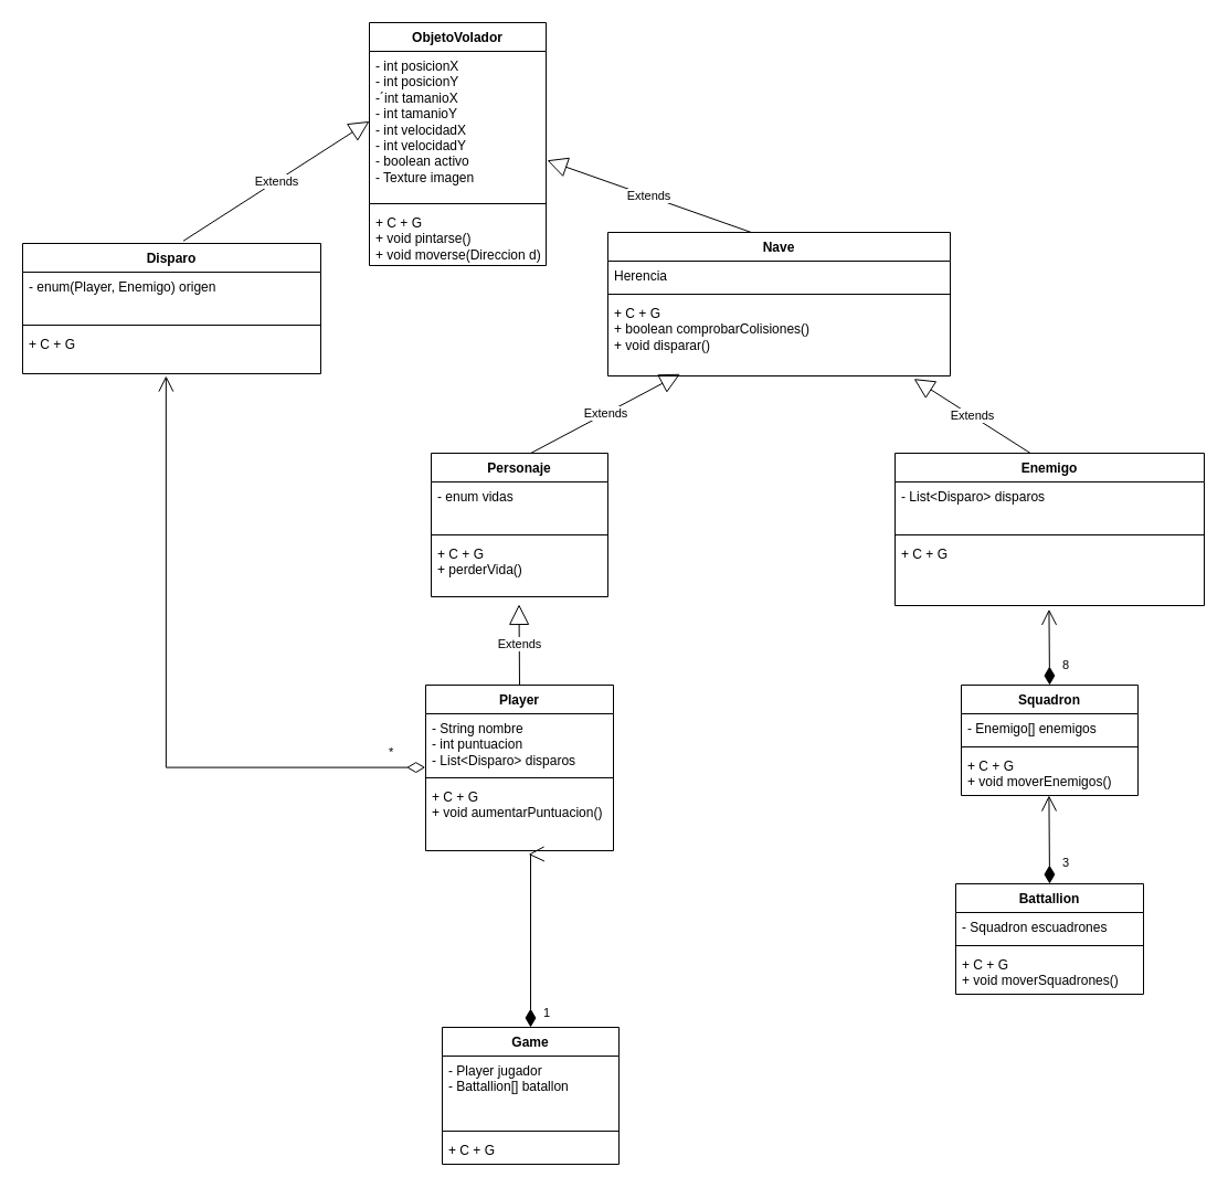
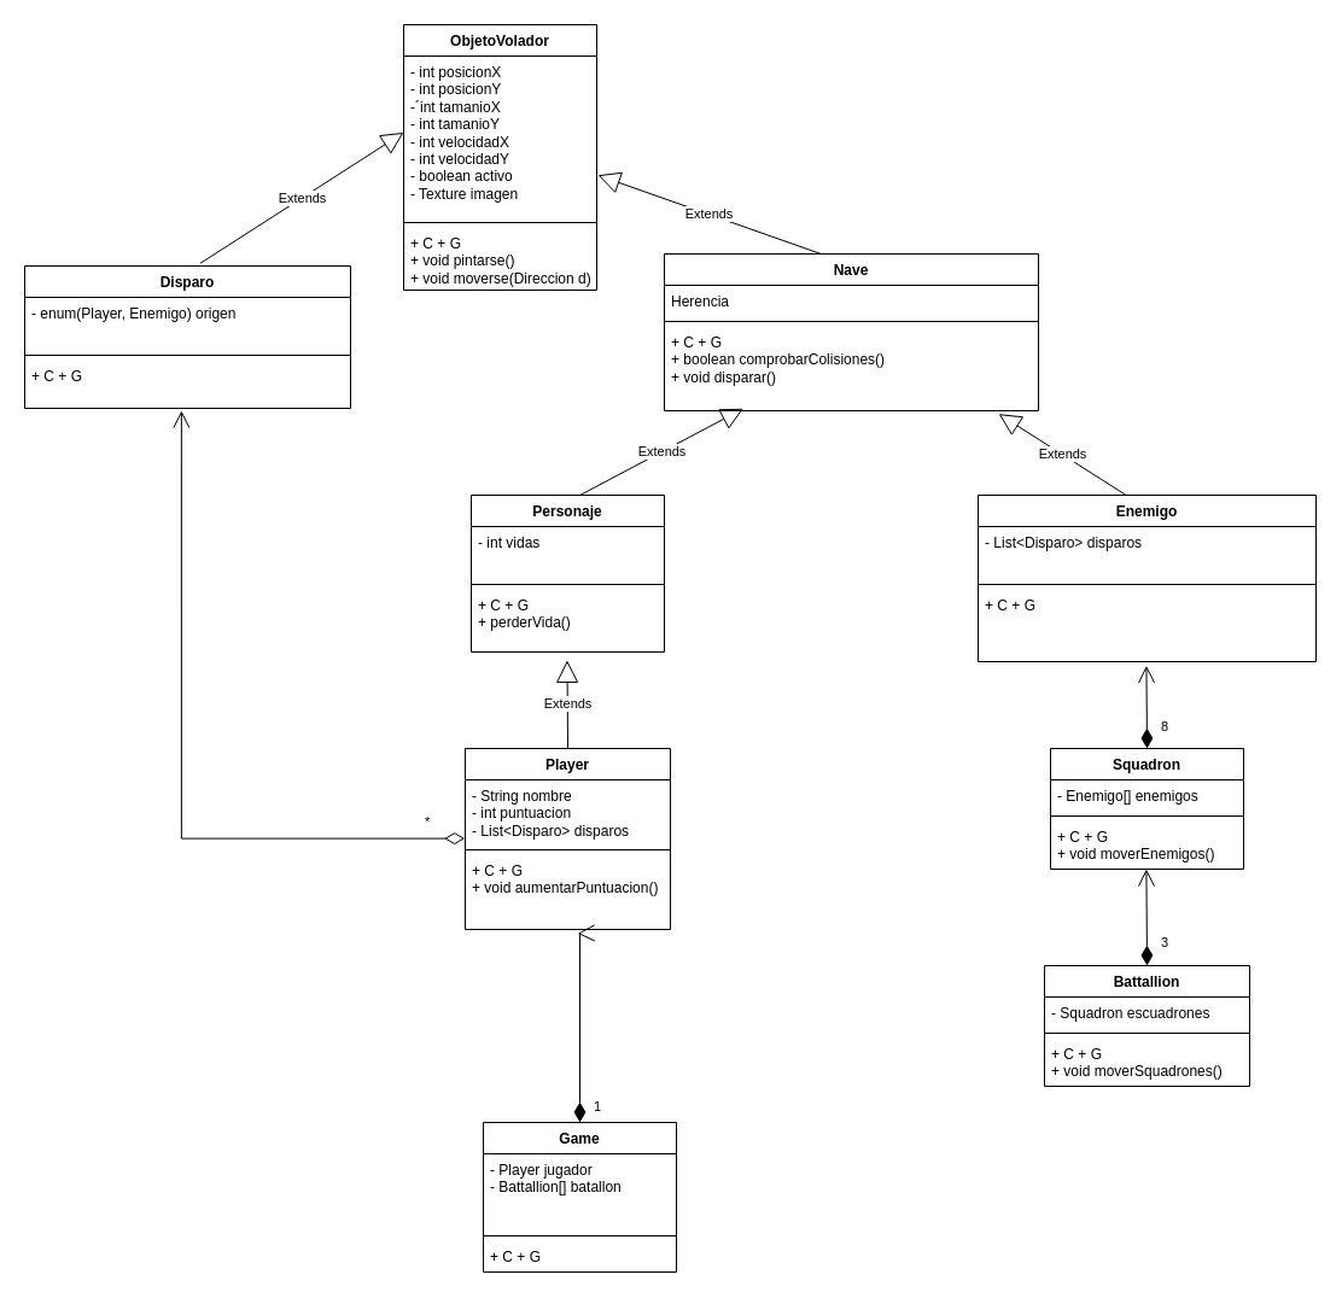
  <mxCell id="0" />
  <mxCell id="1" parent="0" />
  <mxCell id="2" value="ObjetoVolador" style="swimlane;fontStyle=1;align=center;verticalAlign=top;childLayout=stackLayout;horizontal=1;startSize=26;horizontalStack=0;resizeParent=1;resizeParentMax=0;resizeLast=0;collapsible=1;marginBottom=0;whiteSpace=wrap;html=1;" parent="1" vertex="1"><mxGeometry x="334" y="20" width="160" height="220" as="geometry" /></mxCell>
  <mxCell id="3" value="- int posicionX&lt;div&gt;- int posicionY&lt;/div&gt;&lt;div&gt;-´int tamanioX&lt;/div&gt;&lt;div&gt;- int tamanioY&lt;/div&gt;&lt;div&gt;- int velocidadX&lt;/div&gt;&lt;div&gt;- int velocidadY&lt;/div&gt;&lt;div&gt;- boolean activo&lt;/div&gt;&lt;div&gt;- Texture imagen&lt;/div&gt;" style="text;strokeColor=none;fillColor=none;align=left;verticalAlign=top;spacingLeft=4;spacingRight=4;overflow=hidden;rotatable=0;points=[[0,0.5],[1,0.5]];portConstraint=eastwest;whiteSpace=wrap;html=1;" parent="2" vertex="1"><mxGeometry y="26" width="160" height="134" as="geometry" /></mxCell>
  <mxCell id="4" value="" style="line;strokeWidth=1;fillColor=none;align=left;verticalAlign=middle;spacingTop=-1;spacingLeft=3;spacingRight=3;rotatable=0;labelPosition=right;points=[];portConstraint=eastwest;strokeColor=inherit;" parent="2" vertex="1"><mxGeometry y="160" width="160" height="8" as="geometry" /></mxCell>
  <mxCell id="5" value="+ C + G&lt;div&gt;+ void pintarse()&lt;/div&gt;&lt;div&gt;+ void moverse(Direccion d)&lt;/div&gt;" style="text;strokeColor=none;fillColor=none;align=left;verticalAlign=top;spacingLeft=4;spacingRight=4;overflow=hidden;rotatable=0;points=[[0,0.5],[1,0.5]];portConstraint=eastwest;whiteSpace=wrap;html=1;" parent="2" vertex="1"><mxGeometry y="168" width="160" height="52" as="geometry" /></mxCell>
  <mxCell id="6" value="Disparo" style="swimlane;fontStyle=1;align=center;verticalAlign=top;childLayout=stackLayout;horizontal=1;startSize=26;horizontalStack=0;resizeParent=1;resizeParentMax=0;resizeLast=0;collapsible=1;marginBottom=0;whiteSpace=wrap;html=1;" parent="1" vertex="1"><mxGeometry x="20" y="220" width="270" height="118" as="geometry" /></mxCell>
  <mxCell id="7" value="&lt;div&gt;- enum(Player, Enemigo) origen&lt;/div&gt;" style="text;strokeColor=none;fillColor=none;align=left;verticalAlign=top;spacingLeft=4;spacingRight=4;overflow=hidden;rotatable=0;points=[[0,0.5],[1,0.5]];portConstraint=eastwest;whiteSpace=wrap;html=1;" parent="6" vertex="1"><mxGeometry y="26" width="270" height="44" as="geometry" /></mxCell>
  <mxCell id="8" value="" style="line;strokeWidth=1;fillColor=none;align=left;verticalAlign=middle;spacingTop=-1;spacingLeft=3;spacingRight=3;rotatable=0;labelPosition=right;points=[];portConstraint=eastwest;strokeColor=inherit;" parent="6" vertex="1"><mxGeometry y="70" width="270" height="8" as="geometry" /></mxCell>
  <mxCell id="9" value="+ C + G" style="text;strokeColor=none;fillColor=none;align=left;verticalAlign=top;spacingLeft=4;spacingRight=4;overflow=hidden;rotatable=0;points=[[0,0.5],[1,0.5]];portConstraint=eastwest;whiteSpace=wrap;html=1;" parent="6" vertex="1"><mxGeometry y="78" width="270" height="40" as="geometry" /></mxCell>
  <mxCell id="10" value="Nave" style="swimlane;fontStyle=1;align=center;verticalAlign=top;childLayout=stackLayout;horizontal=1;startSize=26;horizontalStack=0;resizeParent=1;resizeParentMax=0;resizeLast=0;collapsible=1;marginBottom=0;whiteSpace=wrap;html=1;" parent="1" vertex="1"><mxGeometry x="550" y="210" width="310" height="130" as="geometry" /></mxCell>
  <mxCell id="11" value="Herencia" style="text;strokeColor=none;fillColor=none;align=left;verticalAlign=top;spacingLeft=4;spacingRight=4;overflow=hidden;rotatable=0;points=[[0,0.5],[1,0.5]];portConstraint=eastwest;whiteSpace=wrap;html=1;" parent="10" vertex="1"><mxGeometry y="26" width="310" height="26" as="geometry" /></mxCell>
  <mxCell id="12" value="" style="line;strokeWidth=1;fillColor=none;align=left;verticalAlign=middle;spacingTop=-1;spacingLeft=3;spacingRight=3;rotatable=0;labelPosition=right;points=[];portConstraint=eastwest;strokeColor=inherit;" parent="10" vertex="1"><mxGeometry y="52" width="310" height="8" as="geometry" /></mxCell>
  <mxCell id="13" value="+ C + G&lt;div&gt;&lt;span style=&quot;background-color: transparent; color: light-dark(rgb(0, 0, 0), rgb(255, 255, 255));&quot;&gt;+ boolean comprobarColisiones()&lt;/span&gt;&lt;div&gt;+ void disparar()&lt;/div&gt;&lt;/div&gt;" style="text;strokeColor=none;fillColor=none;align=left;verticalAlign=top;spacingLeft=4;spacingRight=4;overflow=hidden;rotatable=0;points=[[0,0.5],[1,0.5]];portConstraint=eastwest;whiteSpace=wrap;html=1;" parent="10" vertex="1"><mxGeometry y="60" width="310" height="70" as="geometry" /></mxCell>
  <mxCell id="14" value="Personaje" style="swimlane;fontStyle=1;align=center;verticalAlign=top;childLayout=stackLayout;horizontal=1;startSize=26;horizontalStack=0;resizeParent=1;resizeParentMax=0;resizeLast=0;collapsible=1;marginBottom=0;whiteSpace=wrap;html=1;" parent="1" vertex="1"><mxGeometry x="390" y="410" width="160" height="130" as="geometry" /></mxCell>
- <mxCell id="15" value="&lt;div&gt;- enum vidas&lt;/div&gt;" style="text;strokeColor=none;fillColor=none;align=left;verticalAlign=top;spacingLeft=4;spacingRight=4;overflow=hidden;rotatable=0;points=[[0,0.5],[1,0.5]];portConstraint=eastwest;whiteSpace=wrap;html=1;" parent="14" vertex="1"><mxGeometry y="26" width="160" height="44" as="geometry" /></mxCell>
+ <mxCell id="15" value="&lt;div&gt;- int vidas&lt;/div&gt;" style="text;strokeColor=none;fillColor=none;align=left;verticalAlign=top;spacingLeft=4;spacingRight=4;overflow=hidden;rotatable=0;points=[[0,0.5],[1,0.5]];portConstraint=eastwest;whiteSpace=wrap;html=1;" parent="14" vertex="1"><mxGeometry y="26" width="160" height="44" as="geometry" /></mxCell>
  <mxCell id="16" value="" style="line;strokeWidth=1;fillColor=none;align=left;verticalAlign=middle;spacingTop=-1;spacingLeft=3;spacingRight=3;rotatable=0;labelPosition=right;points=[];portConstraint=eastwest;strokeColor=inherit;" parent="14" vertex="1"><mxGeometry y="70" width="160" height="8" as="geometry" /></mxCell>
  <mxCell id="17" value="+ C + G&lt;div&gt;+ perderVida()&lt;/div&gt;" style="text;strokeColor=none;fillColor=none;align=left;verticalAlign=top;spacingLeft=4;spacingRight=4;overflow=hidden;rotatable=0;points=[[0,0.5],[1,0.5]];portConstraint=eastwest;whiteSpace=wrap;html=1;" parent="14" vertex="1"><mxGeometry y="78" width="160" height="52" as="geometry" /></mxCell>
  <mxCell id="18" value="Player" style="swimlane;fontStyle=1;align=center;verticalAlign=top;childLayout=stackLayout;horizontal=1;startSize=26;horizontalStack=0;resizeParent=1;resizeParentMax=0;resizeLast=0;collapsible=1;marginBottom=0;whiteSpace=wrap;html=1;" parent="1" vertex="1"><mxGeometry x="385" y="620" width="170" height="150" as="geometry" /></mxCell>
  <mxCell id="19" value="&lt;div&gt;&lt;span style=&quot;background-color: transparent; color: light-dark(rgb(0, 0, 0), rgb(255, 255, 255));&quot;&gt;- String nombre&lt;/span&gt;&lt;/div&gt;&lt;div&gt;- int puntuacion&lt;/div&gt;&lt;div&gt;- List&amp;lt;Disparo&amp;gt; disparos&lt;/div&gt;" style="text;strokeColor=none;fillColor=none;align=left;verticalAlign=top;spacingLeft=4;spacingRight=4;overflow=hidden;rotatable=0;points=[[0,0.5],[1,0.5]];portConstraint=eastwest;whiteSpace=wrap;html=1;" parent="18" vertex="1"><mxGeometry y="26" width="170" height="54" as="geometry" /></mxCell>
  <mxCell id="20" value="" style="line;strokeWidth=1;fillColor=none;align=left;verticalAlign=middle;spacingTop=-1;spacingLeft=3;spacingRight=3;rotatable=0;labelPosition=right;points=[];portConstraint=eastwest;strokeColor=inherit;" parent="18" vertex="1"><mxGeometry y="80" width="170" height="8" as="geometry" /></mxCell>
  <mxCell id="21" value="+ C + G&lt;div&gt;+ void aumentarPuntuacion()&lt;/div&gt;" style="text;strokeColor=none;fillColor=none;align=left;verticalAlign=top;spacingLeft=4;spacingRight=4;overflow=hidden;rotatable=0;points=[[0,0.5],[1,0.5]];portConstraint=eastwest;whiteSpace=wrap;html=1;" parent="18" vertex="1"><mxGeometry y="88" width="170" height="62" as="geometry" /></mxCell>
  <mxCell id="22" value="Enemigo" style="swimlane;fontStyle=1;align=center;verticalAlign=top;childLayout=stackLayout;horizontal=1;startSize=26;horizontalStack=0;resizeParent=1;resizeParentMax=0;resizeLast=0;collapsible=1;marginBottom=0;whiteSpace=wrap;html=1;" parent="1" vertex="1"><mxGeometry x="810" y="410" width="280" height="138" as="geometry" /></mxCell>
  <mxCell id="23" value="- List&amp;lt;Disparo&amp;gt; disparos" style="text;strokeColor=none;fillColor=none;align=left;verticalAlign=top;spacingLeft=4;spacingRight=4;overflow=hidden;rotatable=0;points=[[0,0.5],[1,0.5]];portConstraint=eastwest;whiteSpace=wrap;html=1;" parent="22" vertex="1"><mxGeometry y="26" width="280" height="44" as="geometry" /></mxCell>
  <mxCell id="24" value="" style="line;strokeWidth=1;fillColor=none;align=left;verticalAlign=middle;spacingTop=-1;spacingLeft=3;spacingRight=3;rotatable=0;labelPosition=right;points=[];portConstraint=eastwest;strokeColor=inherit;" parent="22" vertex="1"><mxGeometry y="70" width="280" height="8" as="geometry" /></mxCell>
  <mxCell id="25" value="+ C + G&lt;div&gt;&lt;br&gt;&lt;/div&gt;" style="text;strokeColor=none;fillColor=none;align=left;verticalAlign=top;spacingLeft=4;spacingRight=4;overflow=hidden;rotatable=0;points=[[0,0.5],[1,0.5]];portConstraint=eastwest;whiteSpace=wrap;html=1;" parent="22" vertex="1"><mxGeometry y="78" width="280" height="60" as="geometry" /></mxCell>
  <mxCell id="26" value="Extends" style="endArrow=block;endSize=16;endFill=0;html=1;rounded=0;exitX=0.539;exitY=-0.019;exitDx=0;exitDy=0;exitPerimeter=0;" parent="1" source="6" edge="1"><mxGeometry width="160" relative="1" as="geometry"><mxPoint x="174" y="109.41" as="sourcePoint" /><mxPoint x="334" y="109.41" as="targetPoint" /></mxGeometry></mxCell>
  <mxCell id="27" value="Extends" style="endArrow=block;endSize=16;endFill=0;html=1;rounded=0;entryX=1.006;entryY=0.737;entryDx=0;entryDy=0;entryPerimeter=0;exitX=0.419;exitY=0;exitDx=0;exitDy=0;exitPerimeter=0;" parent="1" source="10" target="3" edge="1"><mxGeometry width="160" relative="1" as="geometry"><mxPoint x="590" y="160" as="sourcePoint" /><mxPoint x="750" y="160" as="targetPoint" /></mxGeometry></mxCell>
  <mxCell id="28" value="Extends" style="endArrow=block;endSize=16;endFill=0;html=1;rounded=0;entryX=0.211;entryY=0.975;entryDx=0;entryDy=0;entryPerimeter=0;exitX=0.563;exitY=0;exitDx=0;exitDy=0;exitPerimeter=0;" parent="1" source="14" target="13" edge="1"><mxGeometry width="160" relative="1" as="geometry"><mxPoint x="400" y="370" as="sourcePoint" /><mxPoint x="560" y="370" as="targetPoint" /></mxGeometry></mxCell>
  <mxCell id="29" value="Extends" style="endArrow=block;endSize=16;endFill=0;html=1;rounded=0;entryX=0.497;entryY=1.133;entryDx=0;entryDy=0;entryPerimeter=0;exitX=0.5;exitY=0;exitDx=0;exitDy=0;" parent="1" source="18" target="17" edge="1"><mxGeometry width="160" relative="1" as="geometry"><mxPoint x="360" y="540" as="sourcePoint" /><mxPoint x="520" y="540" as="targetPoint" /></mxGeometry></mxCell>
  <mxCell id="30" value="Extends" style="endArrow=block;endSize=16;endFill=0;html=1;rounded=0;entryX=0.894;entryY=1.038;entryDx=0;entryDy=0;entryPerimeter=0;exitX=0.438;exitY=0;exitDx=0;exitDy=0;exitPerimeter=0;" parent="1" source="22" target="13" edge="1"><mxGeometry width="160" relative="1" as="geometry"><mxPoint x="800" y="370" as="sourcePoint" /><mxPoint x="960" y="370" as="targetPoint" /></mxGeometry></mxCell>
  <mxCell id="31" value="Squadron" style="swimlane;fontStyle=1;align=center;verticalAlign=top;childLayout=stackLayout;horizontal=1;startSize=26;horizontalStack=0;resizeParent=1;resizeParentMax=0;resizeLast=0;collapsible=1;marginBottom=0;whiteSpace=wrap;html=1;" parent="1" vertex="1"><mxGeometry x="870" y="620" width="160" height="100" as="geometry" /></mxCell>
  <mxCell id="32" value="- Enemigo[] enemigos" style="text;strokeColor=none;fillColor=none;align=left;verticalAlign=top;spacingLeft=4;spacingRight=4;overflow=hidden;rotatable=0;points=[[0,0.5],[1,0.5]];portConstraint=eastwest;whiteSpace=wrap;html=1;" parent="31" vertex="1"><mxGeometry y="26" width="160" height="26" as="geometry" /></mxCell>
  <mxCell id="33" value="" style="line;strokeWidth=1;fillColor=none;align=left;verticalAlign=middle;spacingTop=-1;spacingLeft=3;spacingRight=3;rotatable=0;labelPosition=right;points=[];portConstraint=eastwest;strokeColor=inherit;" parent="31" vertex="1"><mxGeometry y="52" width="160" height="8" as="geometry" /></mxCell>
  <mxCell id="34" value="+ C + G&lt;div&gt;+ void moverEnemigos()&lt;/div&gt;" style="text;strokeColor=none;fillColor=none;align=left;verticalAlign=top;spacingLeft=4;spacingRight=4;overflow=hidden;rotatable=0;points=[[0,0.5],[1,0.5]];portConstraint=eastwest;whiteSpace=wrap;html=1;" parent="31" vertex="1"><mxGeometry y="60" width="160" height="40" as="geometry" /></mxCell>
  <mxCell id="35" value="8" style="endArrow=open;html=1;endSize=12;startArrow=diamondThin;startSize=14;startFill=1;align=left;verticalAlign=bottom;rounded=0;entryX=0.498;entryY=1.056;entryDx=0;entryDy=0;entryPerimeter=0;exitX=0.5;exitY=0;exitDx=0;exitDy=0;" parent="1" source="31" target="25" edge="1"><mxGeometry x="-0.771" y="-10" relative="1" as="geometry"><mxPoint x="600" y="580" as="sourcePoint" /><mxPoint x="760" y="580" as="targetPoint" /><mxPoint y="-1" as="offset" /></mxGeometry></mxCell>
  <mxCell id="36" value="Battallion" style="swimlane;fontStyle=1;align=center;verticalAlign=top;childLayout=stackLayout;horizontal=1;startSize=26;horizontalStack=0;resizeParent=1;resizeParentMax=0;resizeLast=0;collapsible=1;marginBottom=0;whiteSpace=wrap;html=1;" parent="1" vertex="1"><mxGeometry x="865" y="800" width="170" height="100" as="geometry" /></mxCell>
  <mxCell id="37" value="- Squadron escuadrones" style="text;strokeColor=none;fillColor=none;align=left;verticalAlign=top;spacingLeft=4;spacingRight=4;overflow=hidden;rotatable=0;points=[[0,0.5],[1,0.5]];portConstraint=eastwest;whiteSpace=wrap;html=1;" parent="36" vertex="1"><mxGeometry y="26" width="170" height="26" as="geometry" /></mxCell>
  <mxCell id="38" value="" style="line;strokeWidth=1;fillColor=none;align=left;verticalAlign=middle;spacingTop=-1;spacingLeft=3;spacingRight=3;rotatable=0;labelPosition=right;points=[];portConstraint=eastwest;strokeColor=inherit;" parent="36" vertex="1"><mxGeometry y="52" width="170" height="8" as="geometry" /></mxCell>
  <mxCell id="39" value="+ C + G&lt;div&gt;+ void moverSquadrones()&lt;/div&gt;" style="text;strokeColor=none;fillColor=none;align=left;verticalAlign=top;spacingLeft=4;spacingRight=4;overflow=hidden;rotatable=0;points=[[0,0.5],[1,0.5]];portConstraint=eastwest;whiteSpace=wrap;html=1;" parent="36" vertex="1"><mxGeometry y="60" width="170" height="40" as="geometry" /></mxCell>
  <mxCell id="40" value="3" style="endArrow=open;html=1;endSize=12;startArrow=diamondThin;startSize=14;startFill=1;align=left;verticalAlign=bottom;rounded=0;entryX=0.498;entryY=1.056;entryDx=0;entryDy=0;entryPerimeter=0;exitX=0.5;exitY=0;exitDx=0;exitDy=0;" parent="1" source="36" edge="1"><mxGeometry x="-0.771" y="-10" relative="1" as="geometry"><mxPoint x="949" y="790" as="sourcePoint" /><mxPoint x="949.41" y="720" as="targetPoint" /><mxPoint y="-1" as="offset" /></mxGeometry></mxCell>
  <mxCell id="41" value="1" style="endArrow=open;html=1;endSize=12;startArrow=diamondThin;startSize=14;startFill=1;edgeStyle=orthogonalEdgeStyle;align=left;verticalAlign=bottom;rounded=0;exitX=0.5;exitY=0;exitDx=0;exitDy=0;entryX=0.548;entryY=1.054;entryDx=0;entryDy=0;entryPerimeter=0;" parent="1" source="42" target="21" edge="1"><mxGeometry x="-0.941" y="-10" relative="1" as="geometry"><mxPoint x="480" y="930" as="sourcePoint" /><mxPoint x="480" y="780" as="targetPoint" /><Array as="points"><mxPoint x="480" y="773" /></Array><mxPoint y="1" as="offset" /></mxGeometry></mxCell>
  <mxCell id="42" value="Game" style="swimlane;fontStyle=1;align=center;verticalAlign=top;childLayout=stackLayout;horizontal=1;startSize=26;horizontalStack=0;resizeParent=1;resizeParentMax=0;resizeLast=0;collapsible=1;marginBottom=0;whiteSpace=wrap;html=1;" parent="1" vertex="1"><mxGeometry x="400" y="930" width="160" height="124" as="geometry" /></mxCell>
  <mxCell id="43" value="- Player jugador&lt;div&gt;- Battallion[] batallon&lt;/div&gt;" style="text;strokeColor=none;fillColor=none;align=left;verticalAlign=top;spacingLeft=4;spacingRight=4;overflow=hidden;rotatable=0;points=[[0,0.5],[1,0.5]];portConstraint=eastwest;whiteSpace=wrap;html=1;" parent="42" vertex="1"><mxGeometry y="26" width="160" height="64" as="geometry" /></mxCell>
  <mxCell id="44" value="" style="line;strokeWidth=1;fillColor=none;align=left;verticalAlign=middle;spacingTop=-1;spacingLeft=3;spacingRight=3;rotatable=0;labelPosition=right;points=[];portConstraint=eastwest;strokeColor=inherit;" parent="42" vertex="1"><mxGeometry y="90" width="160" height="8" as="geometry" /></mxCell>
  <mxCell id="45" value="+ C + G" style="text;strokeColor=none;fillColor=none;align=left;verticalAlign=top;spacingLeft=4;spacingRight=4;overflow=hidden;rotatable=0;points=[[0,0.5],[1,0.5]];portConstraint=eastwest;whiteSpace=wrap;html=1;" parent="42" vertex="1"><mxGeometry y="98" width="160" height="26" as="geometry" /></mxCell>
  <mxCell id="46" value="*" style="endArrow=open;html=1;endSize=12;startArrow=diamondThin;startSize=14;startFill=0;edgeStyle=orthogonalEdgeStyle;align=left;verticalAlign=bottom;rounded=0;entryX=0.481;entryY=1.05;entryDx=0;entryDy=0;entryPerimeter=0;exitX=-0.002;exitY=0.9;exitDx=0;exitDy=0;exitPerimeter=0;" parent="1" source="19" target="9" edge="1"><mxGeometry x="-0.882" y="-5" relative="1" as="geometry"><mxPoint x="110" y="450" as="sourcePoint" /><mxPoint x="270" y="450" as="targetPoint" /><Array as="points"><mxPoint x="150" y="695" /></Array><mxPoint as="offset" /></mxGeometry></mxCell>
